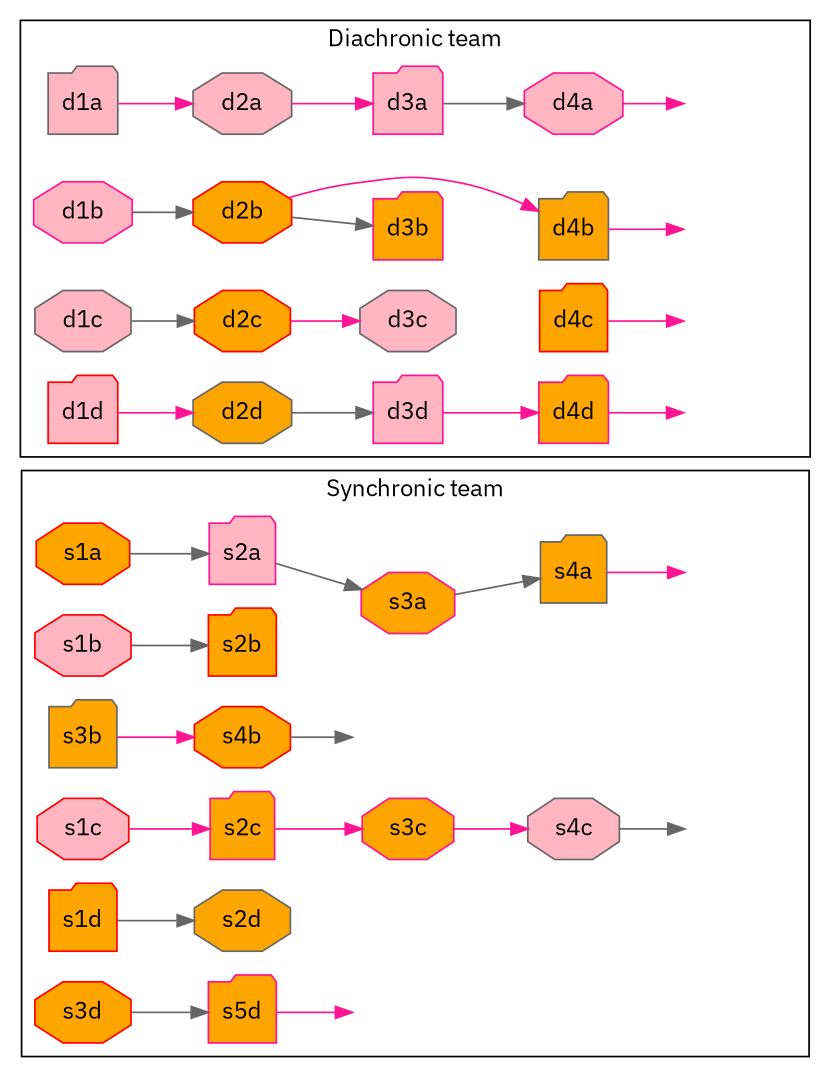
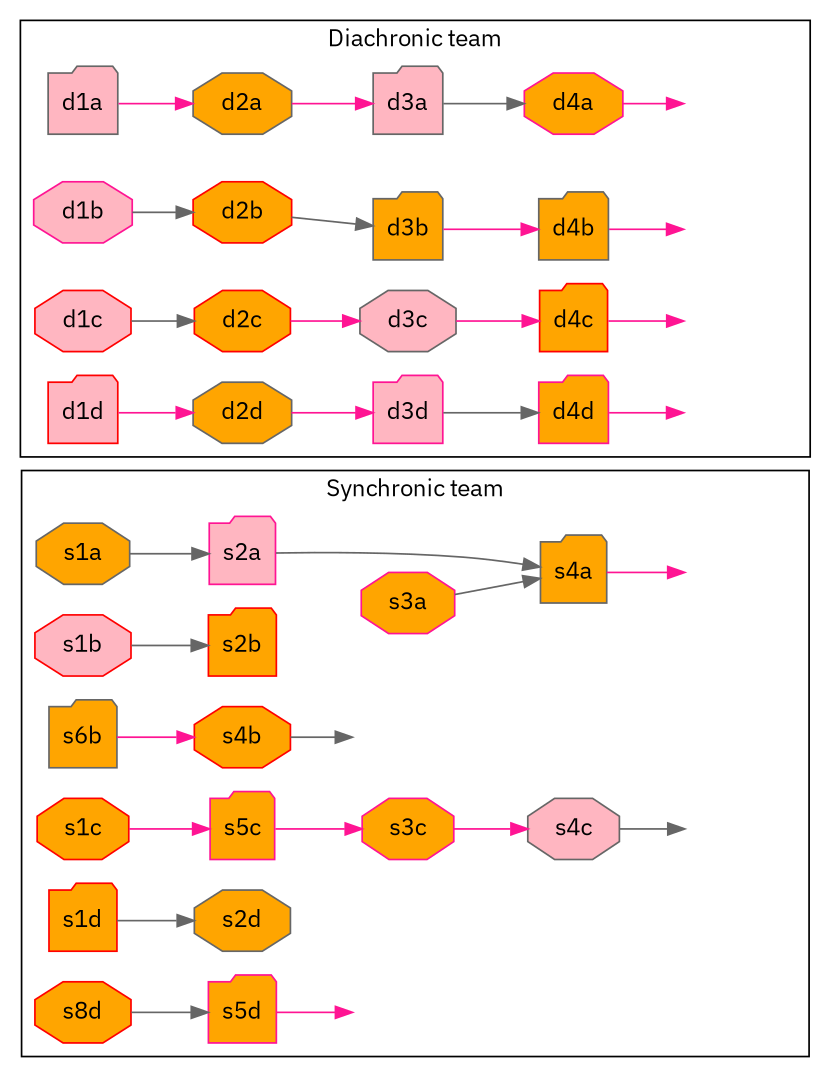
  digraph {
    fontname="IBM Plex Sans"
    rankdir=LR
    node [color=red fillcolor=orange fontname="IBM Plex Sans" shape=octagon style=filled]
    edge [color=deeppink fontname="IBM Plex Sans"]
-   s1a [width=0.5]
+   s1a [color=gray40 width=0.5]
    s2a [color=deeppink fillcolor=lightpink shape=folder width=0.5]
    s1b [fillcolor=lightpink width=0.5]
    s2b [shape=folder width=0.5]
-   s3b [color=gray40 shape=folder width=0.5]
+   s3b [color=gray40 shape=folder width=0.5 label=s6b]
    s4b [width=0.5]
    sinv2 [style=invis width=0.5 color="" fillcolor="" shape=""]
    s3a [color=deeppink width=0.5]
    s4a [color=gray40 shape=folder width=0.5]
    sinv1 [style=invis width=0.5 color="" fillcolor="" shape=""]
-   s1c [fillcolor=lightpink width=0.5]
-   s2c [color=deeppink shape=folder width=0.5]
+   s1c [width=0.5]
+   s2c [color=deeppink shape=folder width=0.5 label=s5c]
    s3c [color=deeppink width=0.5]
    s4c [color=gray40 fillcolor=lightpink width=0.5]
    sinv3 [style=invis width=0.5 color="" fillcolor="" shape=""]
    s1d [shape=folder width=0.5]
    s2d [color=gray40 width=0.5]
-   s3d [width=0.5]
+   s3d [width=0.5 label=s8d]
    n19 [color=deeppink label=s5d shape=folder width=0.5]
    sinv4 [style=invis width=0.5 color="" fillcolor="" shape=""]
    d1a [color=gray40 fillcolor=lightpink shape=folder width=0.5]
-   d2a [color=gray40 fillcolor=lightpink width=0.5]
+   d2a [color=gray40 width=0.5]
    d1b [color=deeppink fillcolor=lightpink width=0.5]
    d2b [width=0.5]
-   d3b [color=deeppink shape=folder width=0.5]
+   d3b [color=gray40 shape=folder width=0.5]
    d4b [color=gray40 shape=folder width=0.5]
    dinv2 [style=invis width=0.5 color="" fillcolor="" shape=""]
-   d3a [color=deeppink fillcolor=lightpink shape=folder width=0.5]
-   d4a [color=deeppink fillcolor=lightpink width=0.5]
+   d3a [color=gray40 fillcolor=lightpink shape=folder width=0.5]
+   d4a [color=deeppink width=0.5]
    dinv1 [style=invis width=0.5 color="" fillcolor="" shape=""]
-   d1c [color=gray40 fillcolor=lightpink width=0.5]
+   d1c [fillcolor=lightpink width=0.5]
    d2c [width=0.5]
    d3c [color=gray40 fillcolor=lightpink width=0.5]
    d4c [shape=folder width=0.5]
    dinv3 [style=invis width=0.5 color="" fillcolor="" shape=""]
    d1d [fillcolor=lightpink shape=folder width=0.5]
    d2d [color=gray40 width=0.5]
    d3d [color=deeppink fillcolor=lightpink shape=folder width=0.5]
    d4d [color=deeppink shape=folder width=0.5]
    dinv4 [style=invis width=0.5 color="" fillcolor="" shape=""]
    subgraph cluster_1 {
      label="Synchronic team"
      s1a
      s2a
      s1b
      s2b
      s3b
      s4b
      sinv2
      s3a
      s4a
      sinv1
      s1c
      s2c
      s3c
      s4c
      sinv3
      s1d
      s2d
      s3d
      n19
      sinv4
    }
    subgraph cluster_2 {
      label="Diachronic team"
      d1a
      d2a
      d1b
      d2b
      d3b
      d4b
      dinv2
      d3a
      d4a
      dinv1
      d1c
      d2c
      d3c
      d4c
      dinv3
      d1d
      d2d
      d3d
      d4d
      dinv4
    }
    s1a -> s2a [color=gray40]
-   s2a -> s3a [color=gray40]
+   s2a -> s4a [color=gray40]
    s1b -> s2b [color=gray40]
    s3b -> s4b
    s4b -> sinv2 [color=gray40]
    s3a -> s4a [color=gray40]
    s4a -> sinv1
    s1c -> s2c
    s2c -> s3c
    s3c -> s4c
    s4c -> sinv3 [color=gray40]
    s1d -> s2d [color=gray40]
    s3d -> n19 [color=gray40]
    n19 -> sinv4
    d1a -> d2a
    d2a -> d3a
    d1b -> d2b [color=gray40]
    d2b -> d3b [color=gray40]
-   d2b -> d4b
+   d3b -> d4b
    d4b -> dinv2
    d3a -> d4a [color=gray40]
    d4a -> dinv1
    d1c -> d2c [color=gray40]
    d2c -> d3c
+   d3c -> d4c
    d4c -> dinv3
    d1d -> d2d
-   d2d -> d3d [color=gray40]
-   d3d -> d4d
+   d2d -> d3d
+   d3d -> d4d [color=gray40]
    d4d -> dinv4
  }
